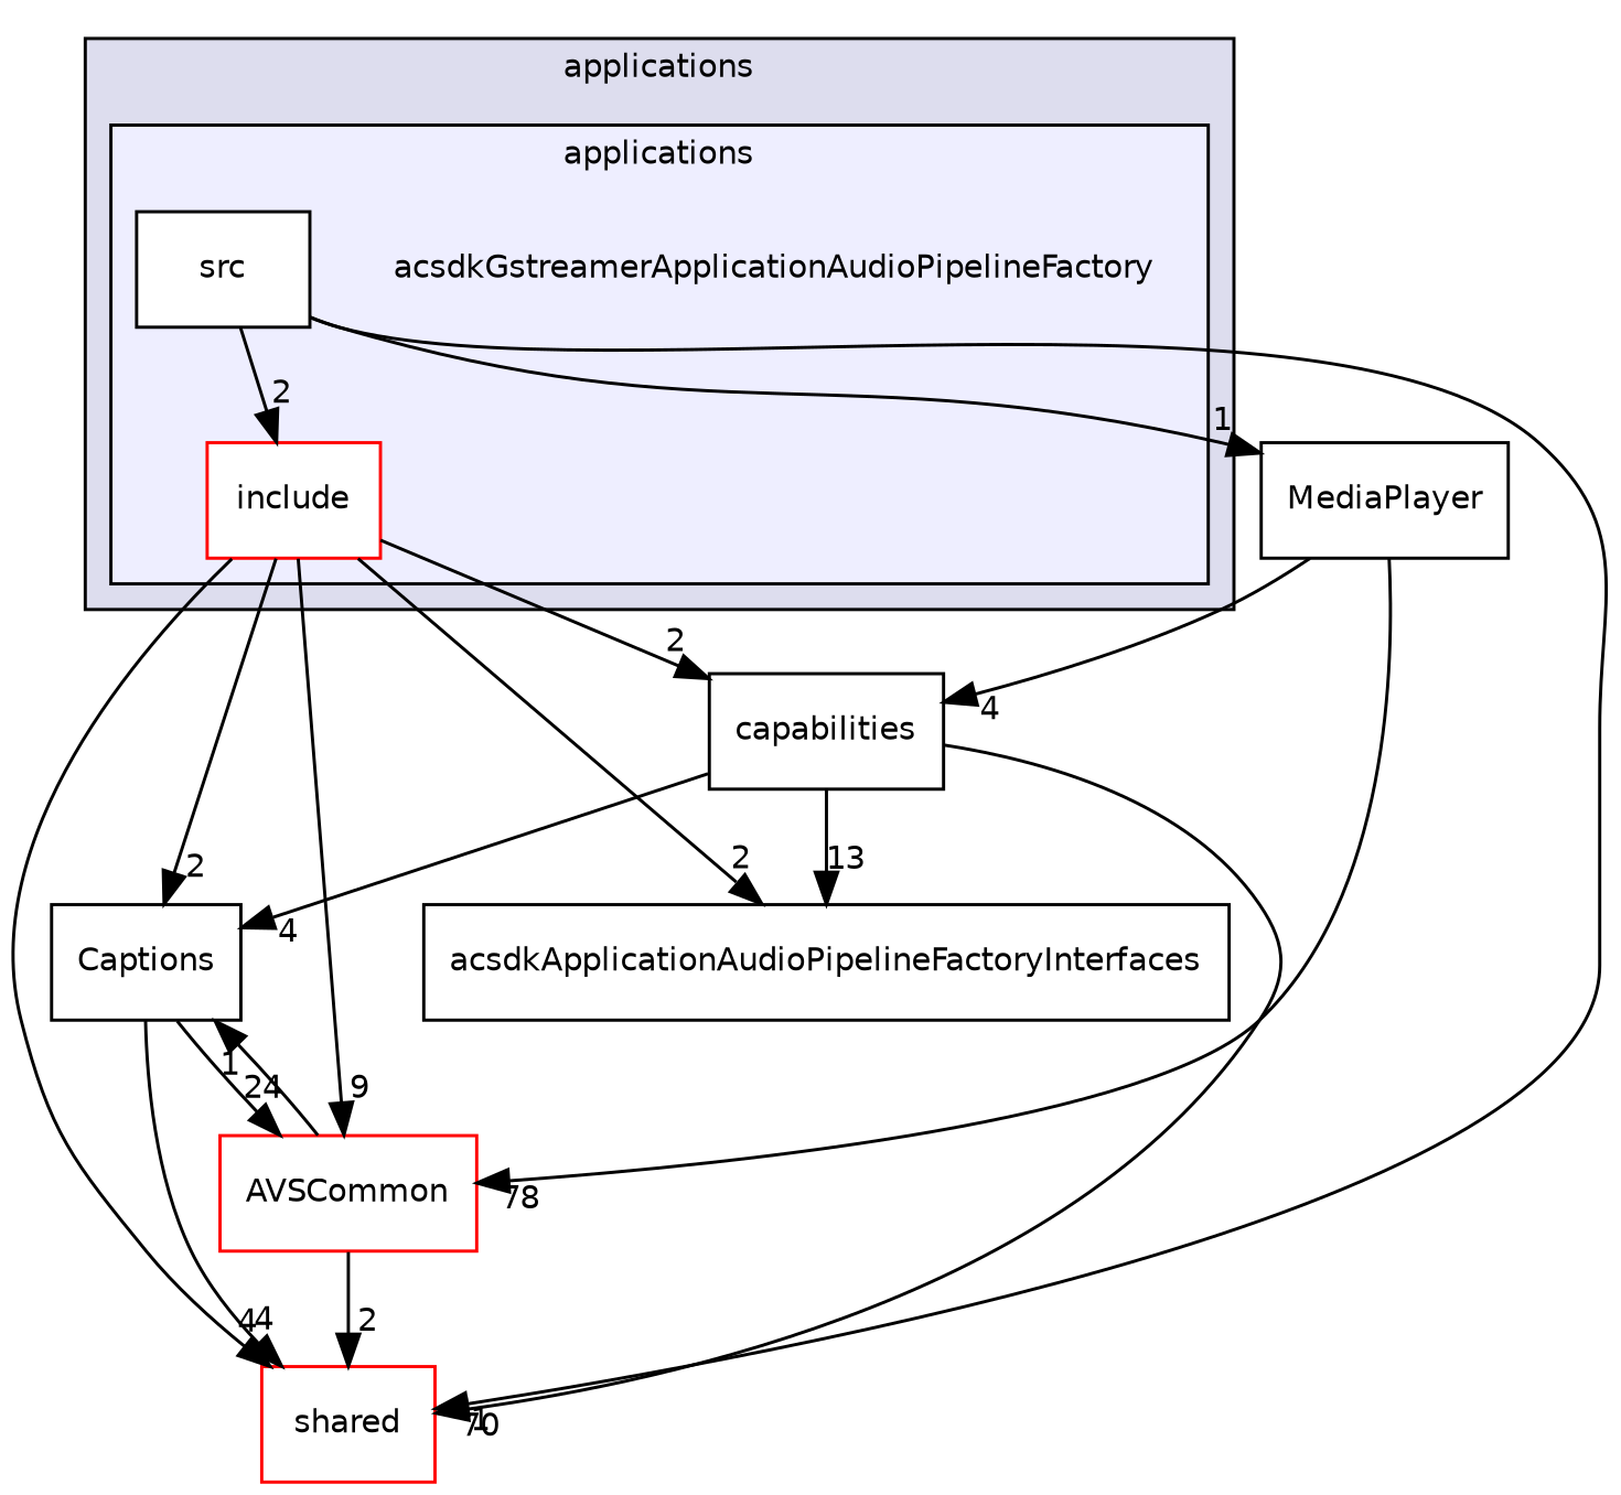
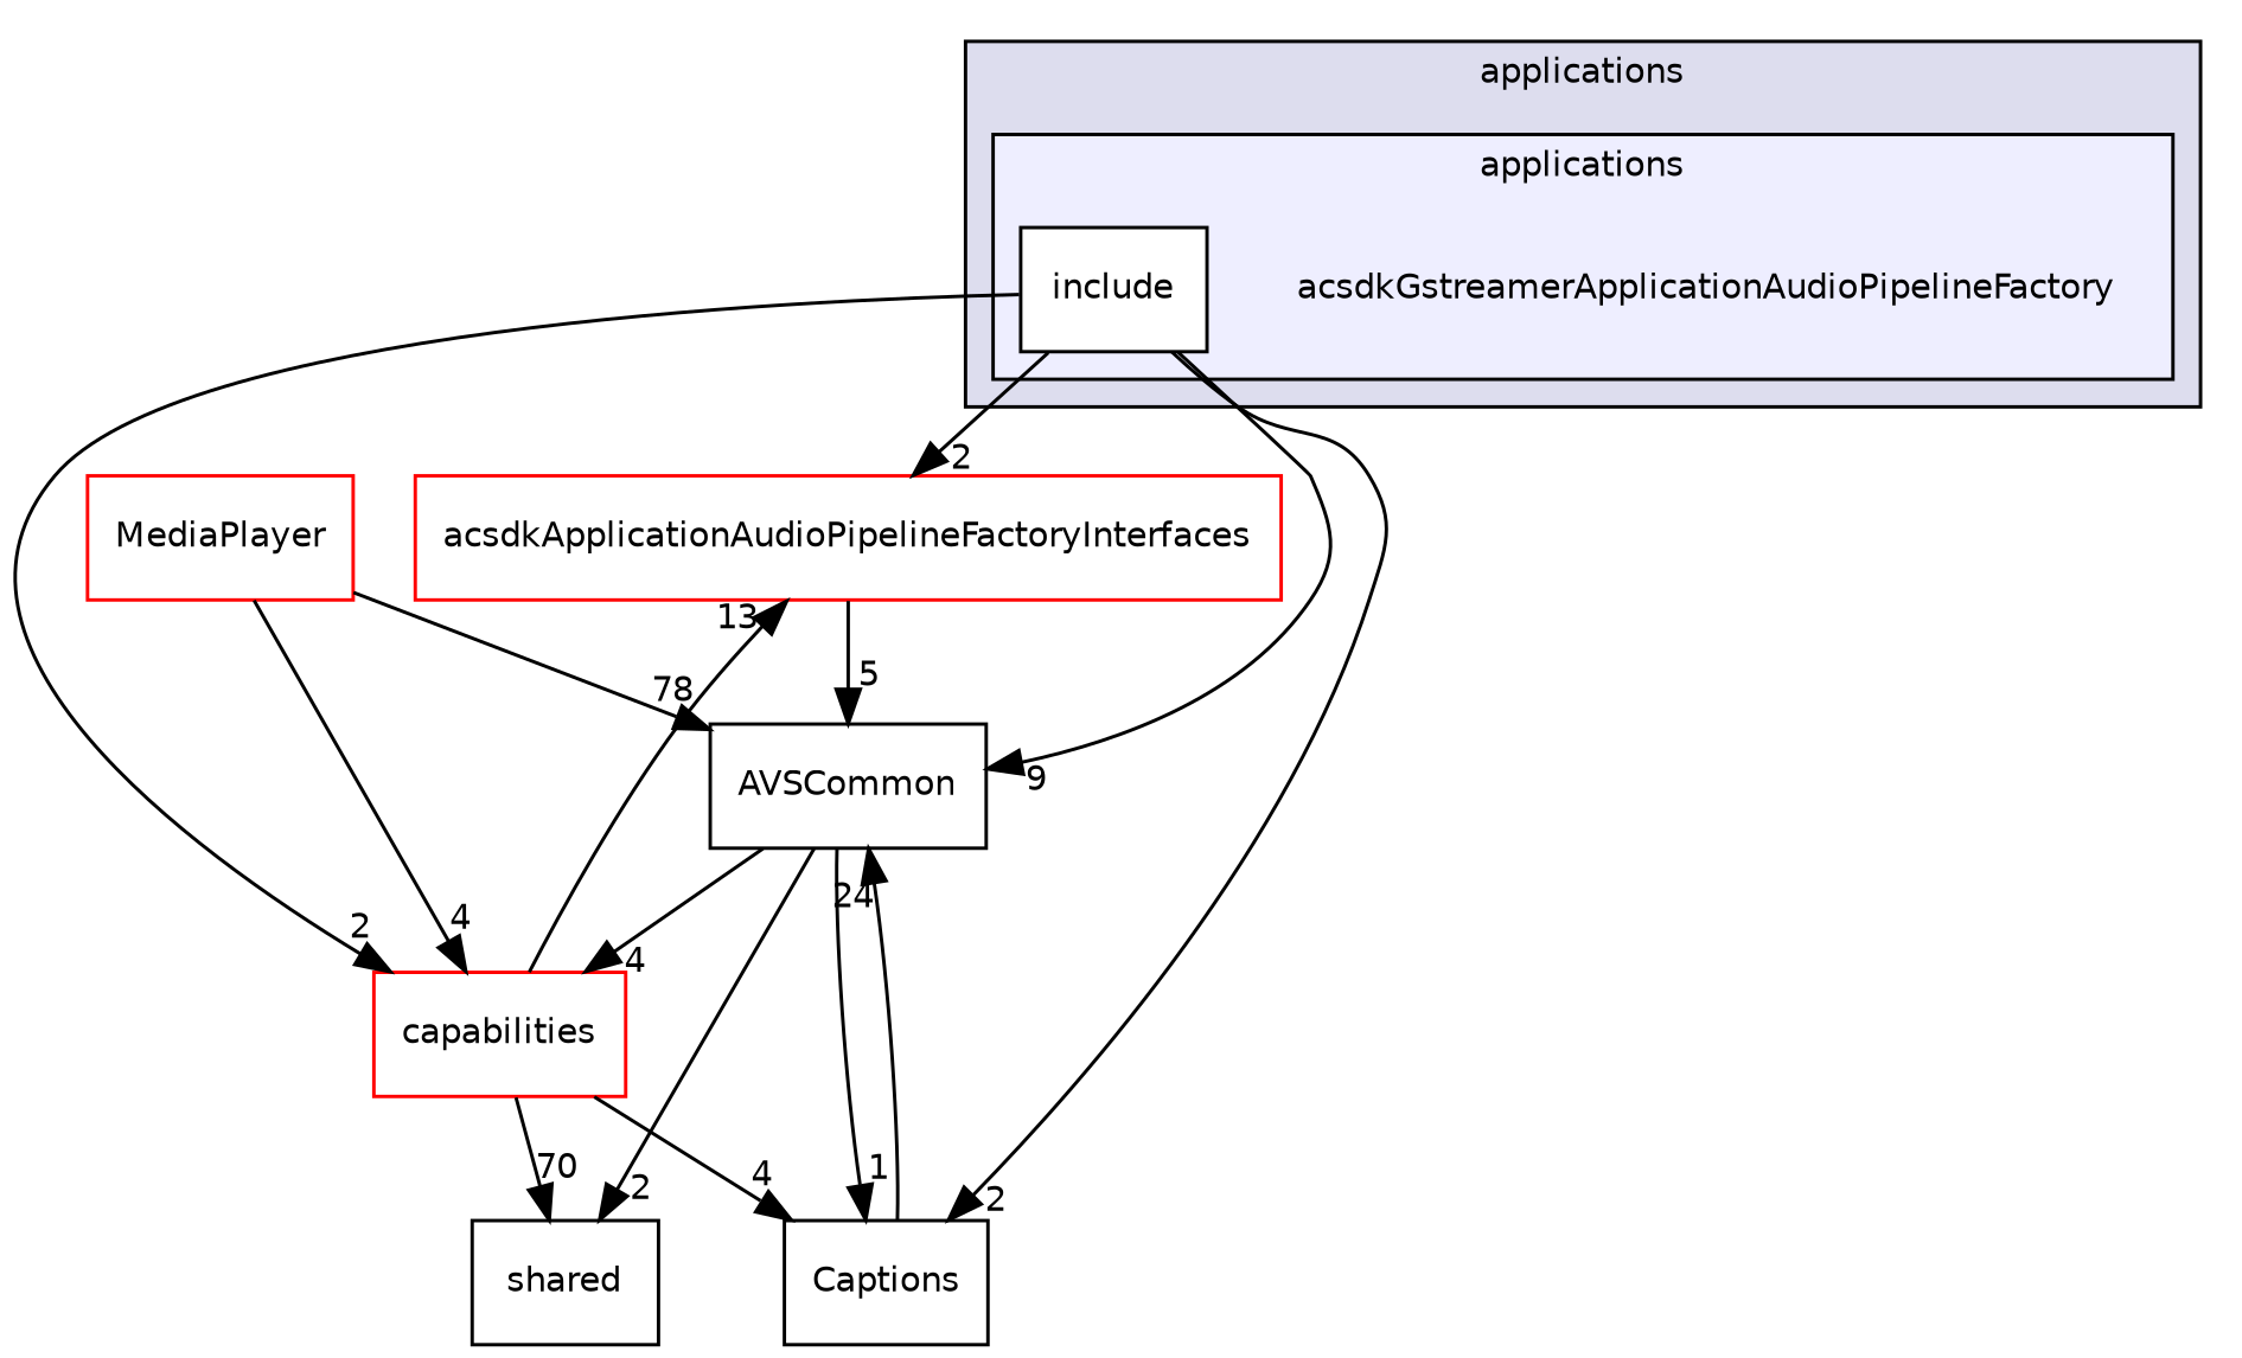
  digraph {
    compound=true
    node [fontname=Helvetica fontsize=10 shape=box color=red fillcolor=white style=filled]
    edge [headlabel=4 labeldistance=1.5 labelfontname=Helvetica labelfontsize=10]
    n1 [label=acsdkGstreamerApplicationAudioPipelineFactory shape=plaintext color="" fillcolor="" style=""]
-   n2 [label=include]
-   n3 [color=black label=src]
-   n4 [label=shared]
-   n5 [color=black label=acsdkApplicationAudioPipelineFactoryInterfaces]
+   n2 [color=black label=include]
+   n4 [color=black label=shared]
+   n5 [label=acsdkApplicationAudioPipelineFactoryInterfaces]
    n6 [color=black label=Captions]
-   n7 [label=AVSCommon]
-   n8 [color=black label=capabilities]
-   n9 [color=black label=MediaPlayer]
+   n7 [color=black label=AVSCommon]
+   n8 [label=capabilities]
+   n9 [label=MediaPlayer]
    subgraph cluster_1 {
      bgcolor="#ddddee"
      fontname=Helvetica
      fontsize=10
      label=applications
      pencolor=black
      subgraph cluster_2 {
        bgcolor="#eeeeff"
        fontname=Helvetica
        fontsize=10
        label=applications
        pencolor=black
        n1
        n2
-       n3
      }
    }
-   n2 -> n4
    n2 -> n5 [headlabel=2]
    n2 -> n6 [headlabel=2]
    n2 -> n7 [headlabel=9]
    n2 -> n8 [headlabel=2]
-   n3 -> n2 [headlabel=2]
-   n3 -> n4 [headlabel=1]
-   n3 -> n9 [headlabel=1]
-   n6 -> n4
+   n5 -> n7 [headlabel=5]
    n6 -> n7 [headlabel=24]
    n7 -> n4 [headlabel=2]
    n7 -> n6 [headlabel=1]
+   n7 -> n8
    n8 -> n4 [headlabel=70]
    n8 -> n5 [headlabel=13]
    n8 -> n6
    n9 -> n7 [headlabel=78]
    n9 -> n8
  }
